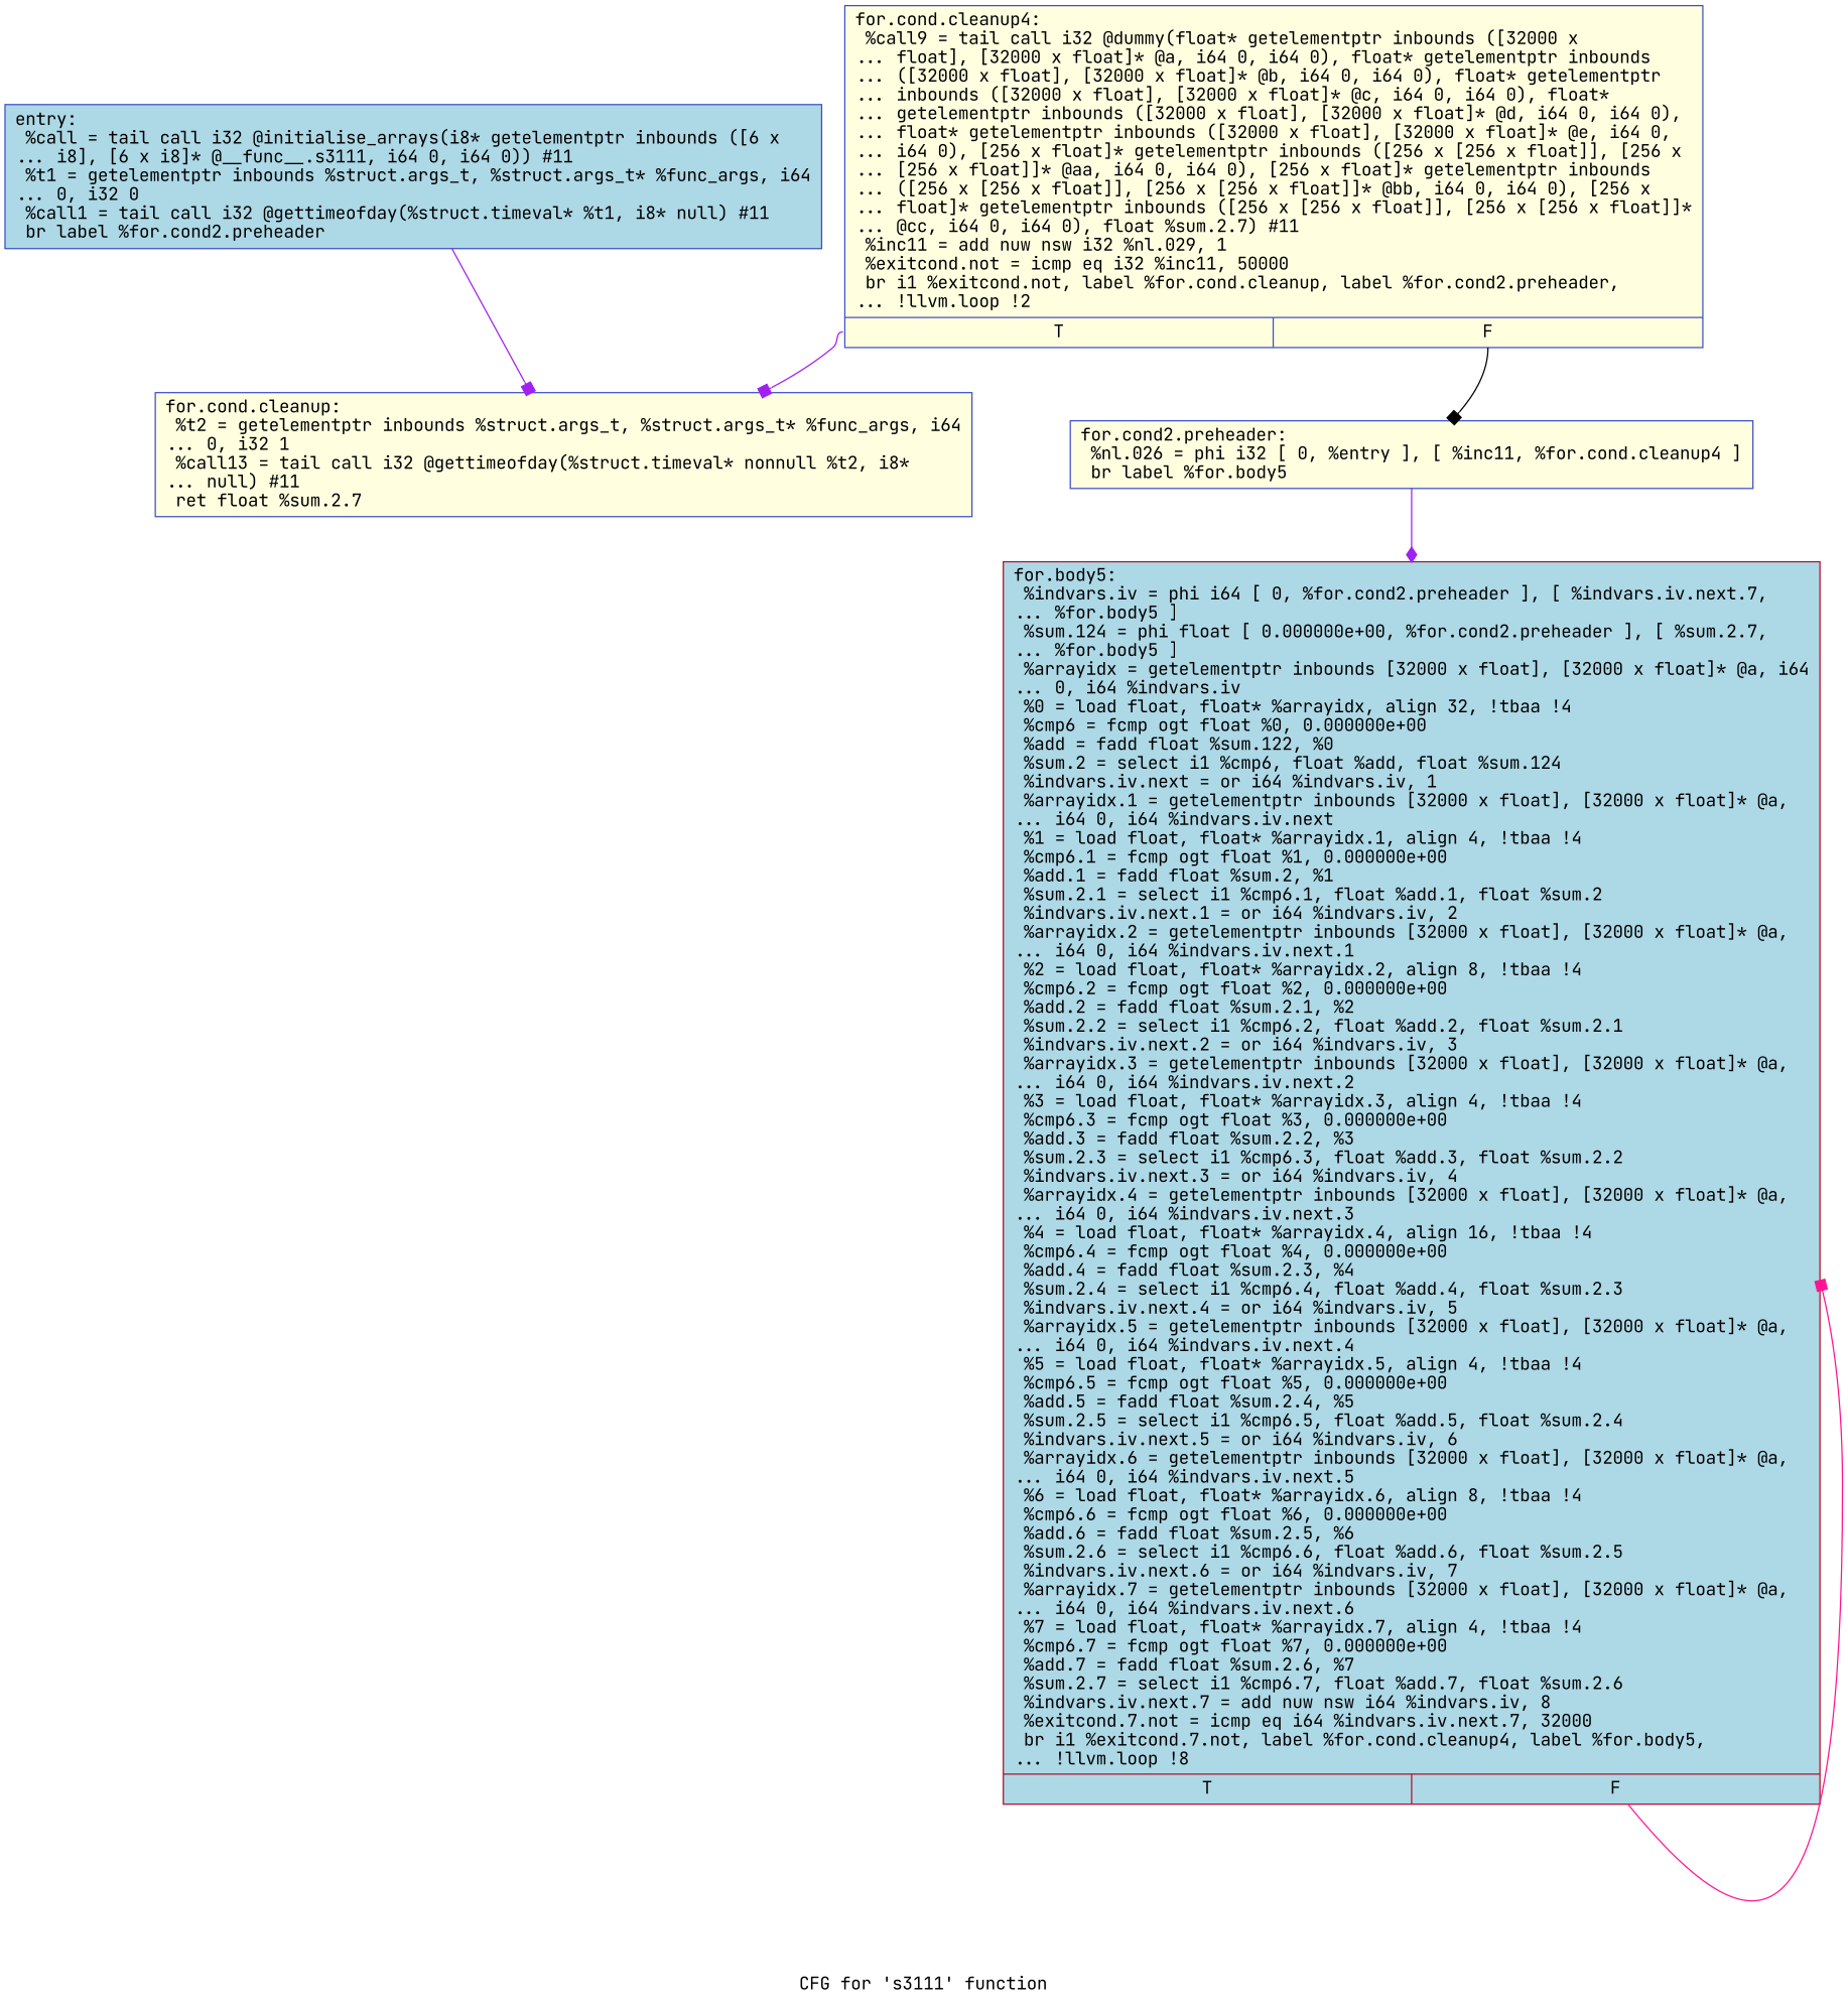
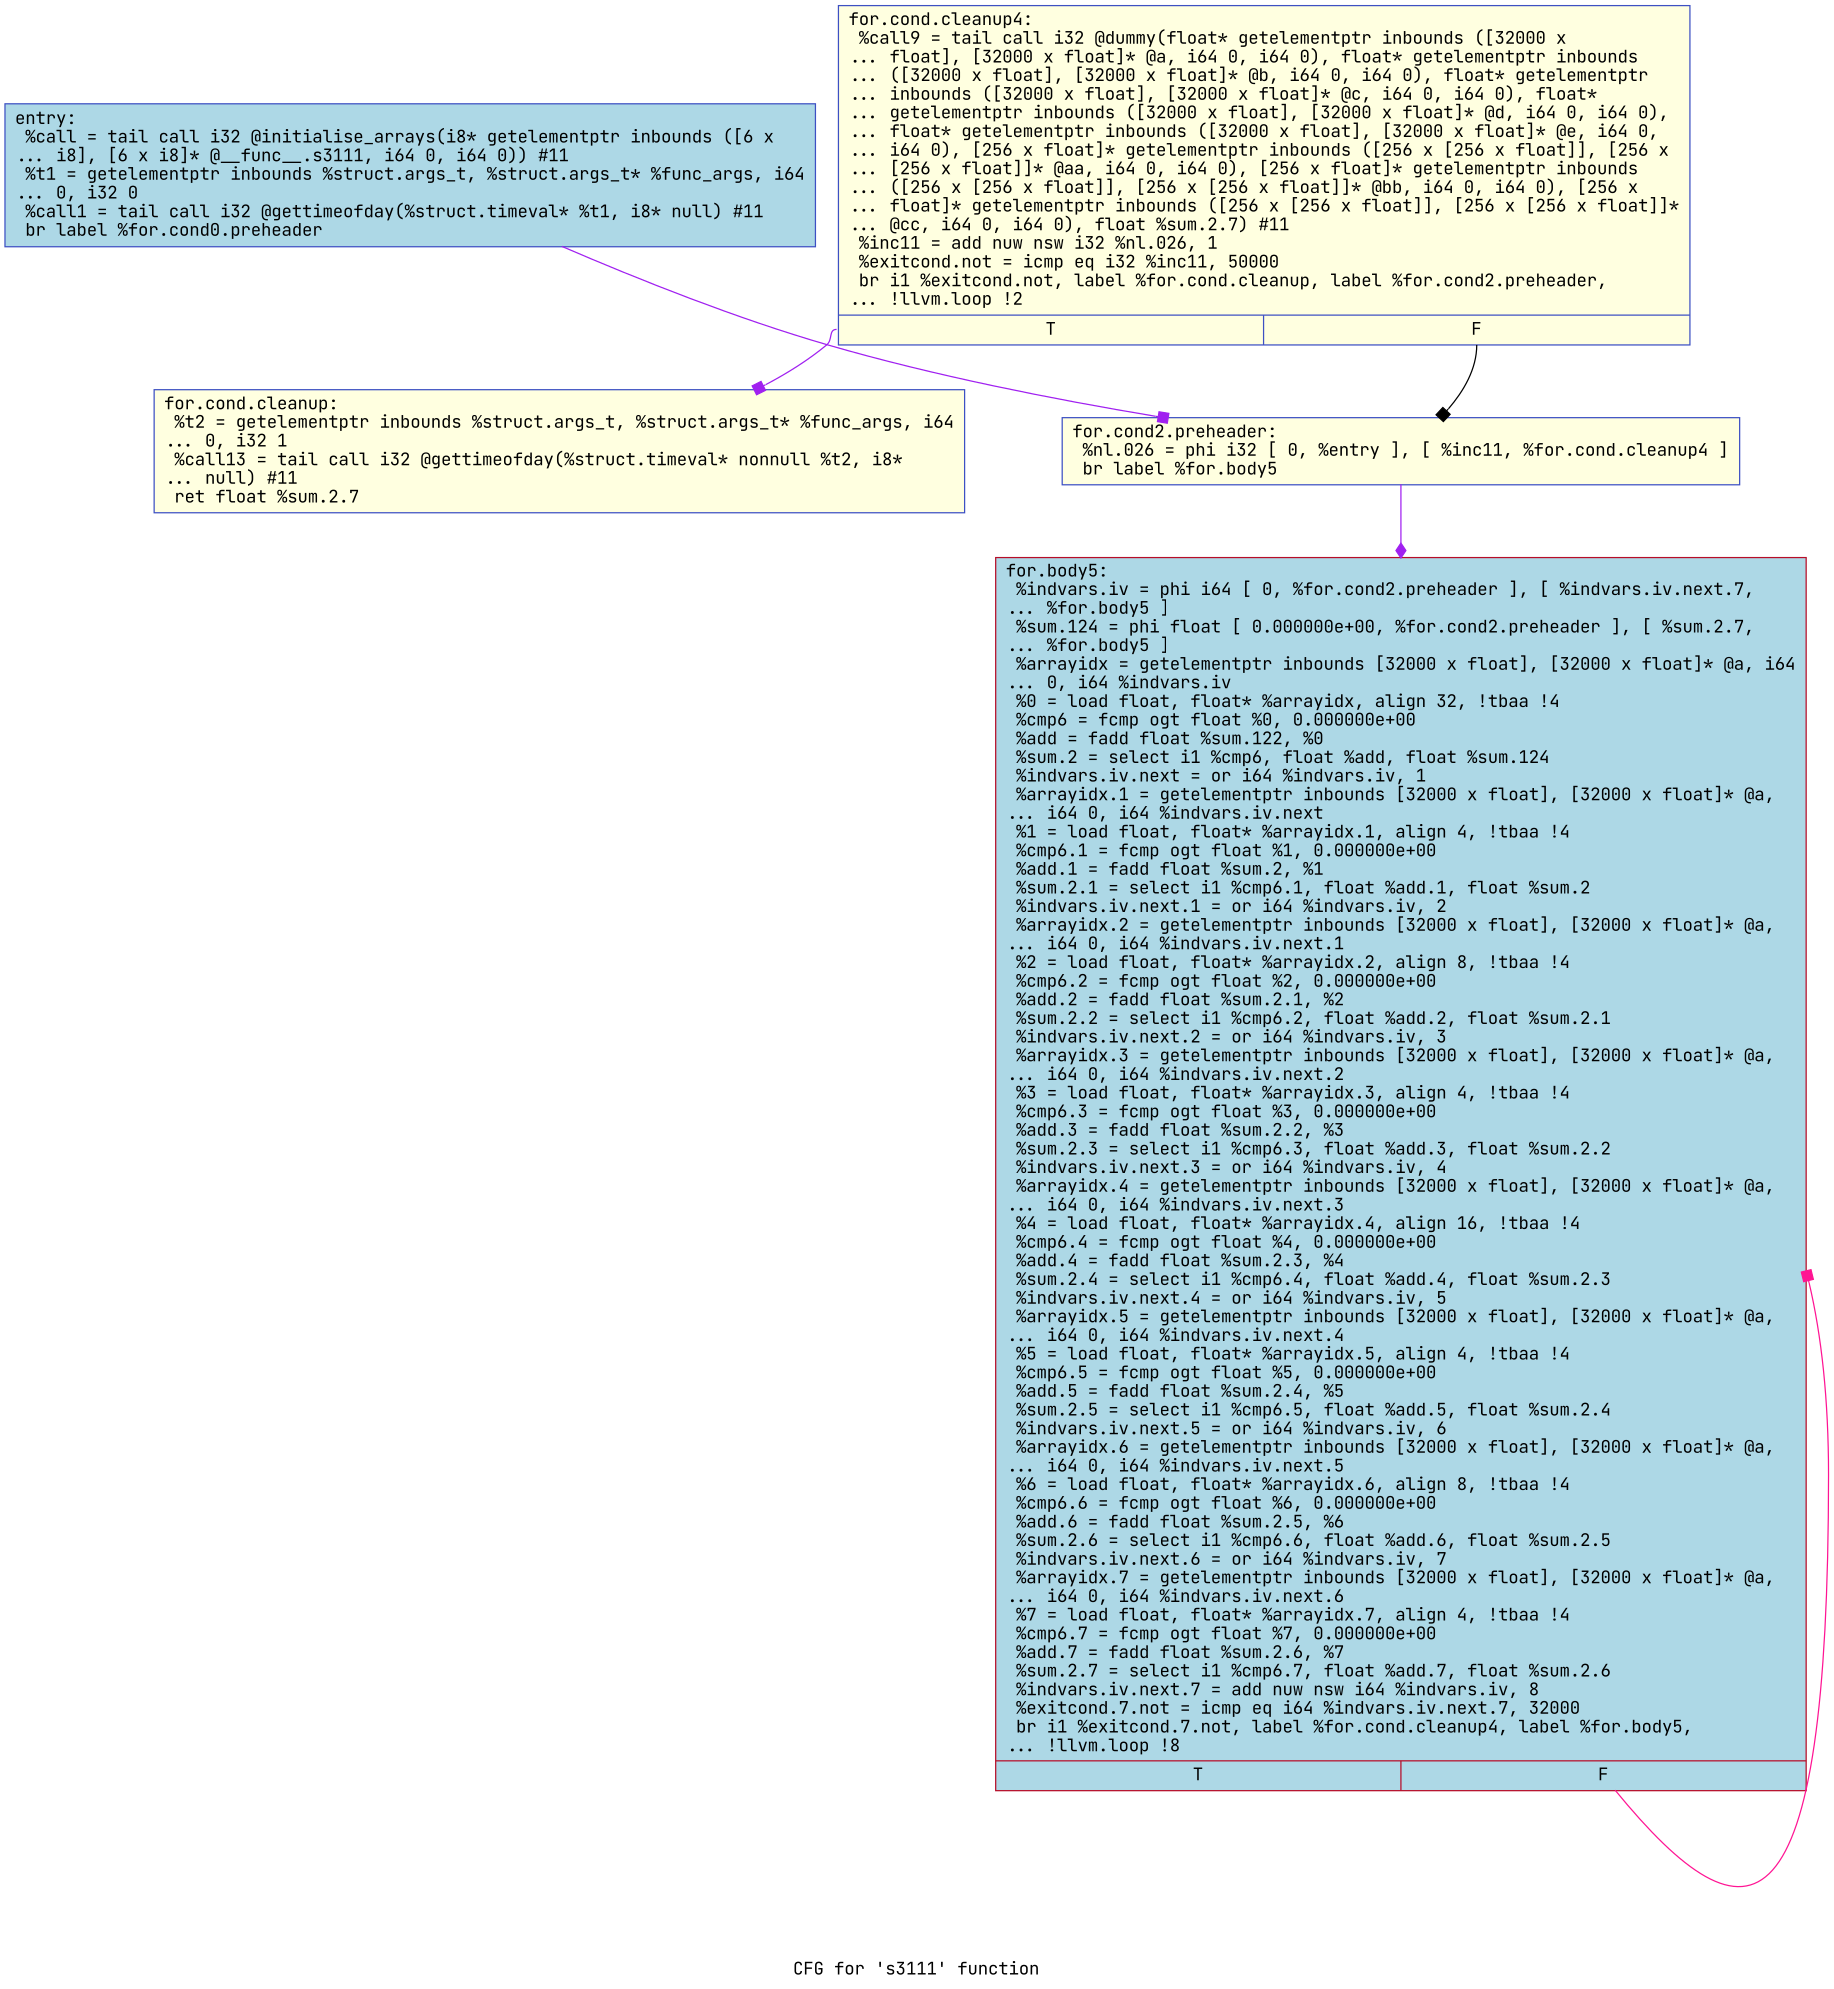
  digraph {
    fontname="JetBrains Mono"
    label="CFG for 's3111' function"
    node [color="#3d50c3ff" fillcolor=lightyellow fontname="JetBrains Mono" shape=record style=filled]
    edge [arrowhead=box color=purple fontname="JetBrains Mono"]
-   n1 [fillcolor=lightblue label="{entry:\l  %call = tail call i32 @initialise_arrays(i8* getelementptr inbounds ([6 x\l... i8], [6 x i8]* @__func__.s3111, i64 0, i64 0)) #11\l  %t1 = getelementptr inbounds %struct.args_t, %struct.args_t* %func_args, i64\l... 0, i32 0\l  %call1 = tail call i32 @gettimeofday(%struct.timeval* %t1, i8* null) #11\l  br label %for.cond2.preheader\l}"]
+   n1 [fillcolor=lightblue label="{entry:\l  %call = tail call i32 @initialise_arrays(i8* getelementptr inbounds ([6 x\l... i8], [6 x i8]* @__func__.s3111, i64 0, i64 0)) #11\l  %t1 = getelementptr inbounds %struct.args_t, %struct.args_t* %func_args, i64\l... 0, i32 0\l  %call1 = tail call i32 @gettimeofday(%struct.timeval* %t1, i8* null) #11\l  br label %for.cond0.preheader\l}"]
    n2 [label="{for.cond2.preheader:                              \l  %nl.026 = phi i32 [ 0, %entry ], [ %inc11, %for.cond.cleanup4 ]\l  br label %for.body5\l}"]
    n3 [color="#b70d28ff" fillcolor=lightblue label="{for.body5:                                        \l  %indvars.iv = phi i64 [ 0, %for.cond2.preheader ], [ %indvars.iv.next.7,\l... %for.body5 ]\l  %sum.124 = phi float [ 0.000000e+00, %for.cond2.preheader ], [ %sum.2.7,\l... %for.body5 ]\l  %arrayidx = getelementptr inbounds [32000 x float], [32000 x float]* @a, i64\l... 0, i64 %indvars.iv\l  %0 = load float, float* %arrayidx, align 32, !tbaa !4\l  %cmp6 = fcmp ogt float %0, 0.000000e+00\l  %add = fadd float %sum.122, %0\l  %sum.2 = select i1 %cmp6, float %add, float %sum.124\l  %indvars.iv.next = or i64 %indvars.iv, 1\l  %arrayidx.1 = getelementptr inbounds [32000 x float], [32000 x float]* @a,\l... i64 0, i64 %indvars.iv.next\l  %1 = load float, float* %arrayidx.1, align 4, !tbaa !4\l  %cmp6.1 = fcmp ogt float %1, 0.000000e+00\l  %add.1 = fadd float %sum.2, %1\l  %sum.2.1 = select i1 %cmp6.1, float %add.1, float %sum.2\l  %indvars.iv.next.1 = or i64 %indvars.iv, 2\l  %arrayidx.2 = getelementptr inbounds [32000 x float], [32000 x float]* @a,\l... i64 0, i64 %indvars.iv.next.1\l  %2 = load float, float* %arrayidx.2, align 8, !tbaa !4\l  %cmp6.2 = fcmp ogt float %2, 0.000000e+00\l  %add.2 = fadd float %sum.2.1, %2\l  %sum.2.2 = select i1 %cmp6.2, float %add.2, float %sum.2.1\l  %indvars.iv.next.2 = or i64 %indvars.iv, 3\l  %arrayidx.3 = getelementptr inbounds [32000 x float], [32000 x float]* @a,\l... i64 0, i64 %indvars.iv.next.2\l  %3 = load float, float* %arrayidx.3, align 4, !tbaa !4\l  %cmp6.3 = fcmp ogt float %3, 0.000000e+00\l  %add.3 = fadd float %sum.2.2, %3\l  %sum.2.3 = select i1 %cmp6.3, float %add.3, float %sum.2.2\l  %indvars.iv.next.3 = or i64 %indvars.iv, 4\l  %arrayidx.4 = getelementptr inbounds [32000 x float], [32000 x float]* @a,\l... i64 0, i64 %indvars.iv.next.3\l  %4 = load float, float* %arrayidx.4, align 16, !tbaa !4\l  %cmp6.4 = fcmp ogt float %4, 0.000000e+00\l  %add.4 = fadd float %sum.2.3, %4\l  %sum.2.4 = select i1 %cmp6.4, float %add.4, float %sum.2.3\l  %indvars.iv.next.4 = or i64 %indvars.iv, 5\l  %arrayidx.5 = getelementptr inbounds [32000 x float], [32000 x float]* @a,\l... i64 0, i64 %indvars.iv.next.4\l  %5 = load float, float* %arrayidx.5, align 4, !tbaa !4\l  %cmp6.5 = fcmp ogt float %5, 0.000000e+00\l  %add.5 = fadd float %sum.2.4, %5\l  %sum.2.5 = select i1 %cmp6.5, float %add.5, float %sum.2.4\l  %indvars.iv.next.5 = or i64 %indvars.iv, 6\l  %arrayidx.6 = getelementptr inbounds [32000 x float], [32000 x float]* @a,\l... i64 0, i64 %indvars.iv.next.5\l  %6 = load float, float* %arrayidx.6, align 8, !tbaa !4\l  %cmp6.6 = fcmp ogt float %6, 0.000000e+00\l  %add.6 = fadd float %sum.2.5, %6\l  %sum.2.6 = select i1 %cmp6.6, float %add.6, float %sum.2.5\l  %indvars.iv.next.6 = or i64 %indvars.iv, 7\l  %arrayidx.7 = getelementptr inbounds [32000 x float], [32000 x float]* @a,\l... i64 0, i64 %indvars.iv.next.6\l  %7 = load float, float* %arrayidx.7, align 4, !tbaa !4\l  %cmp6.7 = fcmp ogt float %7, 0.000000e+00\l  %add.7 = fadd float %sum.2.6, %7\l  %sum.2.7 = select i1 %cmp6.7, float %add.7, float %sum.2.6\l  %indvars.iv.next.7 = add nuw nsw i64 %indvars.iv, 8\l  %exitcond.7.not = icmp eq i64 %indvars.iv.next.7, 32000\l  br i1 %exitcond.7.not, label %for.cond.cleanup4, label %for.body5,\l... !llvm.loop !8\l|{<s0>T|<s1>F}}"]
-   n4 [label="{for.cond.cleanup4:                                \l  %call9 = tail call i32 @dummy(float* getelementptr inbounds ([32000 x\l... float], [32000 x float]* @a, i64 0, i64 0), float* getelementptr inbounds\l... ([32000 x float], [32000 x float]* @b, i64 0, i64 0), float* getelementptr\l... inbounds ([32000 x float], [32000 x float]* @c, i64 0, i64 0), float*\l... getelementptr inbounds ([32000 x float], [32000 x float]* @d, i64 0, i64 0),\l... float* getelementptr inbounds ([32000 x float], [32000 x float]* @e, i64 0,\l... i64 0), [256 x float]* getelementptr inbounds ([256 x [256 x float]], [256 x\l... [256 x float]]* @aa, i64 0, i64 0), [256 x float]* getelementptr inbounds\l... ([256 x [256 x float]], [256 x [256 x float]]* @bb, i64 0, i64 0), [256 x\l... float]* getelementptr inbounds ([256 x [256 x float]], [256 x [256 x float]]*\l... @cc, i64 0, i64 0), float %sum.2.7) #11\l  %inc11 = add nuw nsw i32 %nl.029, 1\l  %exitcond.not = icmp eq i32 %inc11, 50000\l  br i1 %exitcond.not, label %for.cond.cleanup, label %for.cond2.preheader,\l... !llvm.loop !2\l|{<s0>T|<s1>F}}"]
+   n4 [label="{for.cond.cleanup4:                                \l  %call9 = tail call i32 @dummy(float* getelementptr inbounds ([32000 x\l... float], [32000 x float]* @a, i64 0, i64 0), float* getelementptr inbounds\l... ([32000 x float], [32000 x float]* @b, i64 0, i64 0), float* getelementptr\l... inbounds ([32000 x float], [32000 x float]* @c, i64 0, i64 0), float*\l... getelementptr inbounds ([32000 x float], [32000 x float]* @d, i64 0, i64 0),\l... float* getelementptr inbounds ([32000 x float], [32000 x float]* @e, i64 0,\l... i64 0), [256 x float]* getelementptr inbounds ([256 x [256 x float]], [256 x\l... [256 x float]]* @aa, i64 0, i64 0), [256 x float]* getelementptr inbounds\l... ([256 x [256 x float]], [256 x [256 x float]]* @bb, i64 0, i64 0), [256 x\l... float]* getelementptr inbounds ([256 x [256 x float]], [256 x [256 x float]]*\l... @cc, i64 0, i64 0), float %sum.2.7) #11\l  %inc11 = add nuw nsw i32 %nl.026, 1\l  %exitcond.not = icmp eq i32 %inc11, 50000\l  br i1 %exitcond.not, label %for.cond.cleanup, label %for.cond2.preheader,\l... !llvm.loop !2\l|{<s0>T|<s1>F}}"]
    n5 [label="{for.cond.cleanup:                                 \l  %t2 = getelementptr inbounds %struct.args_t, %struct.args_t* %func_args, i64\l... 0, i32 1\l  %call13 = tail call i32 @gettimeofday(%struct.timeval* nonnull %t2, i8*\l... null) #11\l  ret float %sum.2.7\l}"]
-   n1 -> n5
+   n1 -> n2
    n2 -> n3 [arrowhead=diamond]
    n3 -> n3 [color=deeppink tailport=s1]
    n4 -> n2 [color=black tailport=s1]
    n4 -> n5 [tailport=s0]
  }
